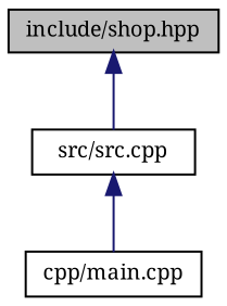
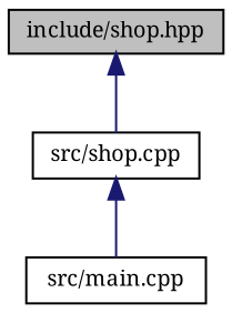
  digraph {
    fontname="Noto Serif"
    node [color=black fillcolor=white fontname="Noto Serif" fontsize=10 shape=record style=filled]
    edge [color=midnightblue dir=back fontname="Noto Serif" fontsize=10 labelfontname=Helvetica labelfontsize=10 style=solid]
    n1 [fillcolor=grey75 fontcolor=black height=0.2 label="include/shop.hpp" width=0.4]
-   n2 [height=0.2 label="src/src.cpp" width=0.4]
-   n3 [height=0.2 label="cpp/main.cpp" width=0.4]
+   n2 [height=0.2 label="src/shop.cpp" width=0.4]
+   n3 [height=0.2 label="src/main.cpp" width=0.4]
    n1 -> n2
    n2 -> n3
  }
